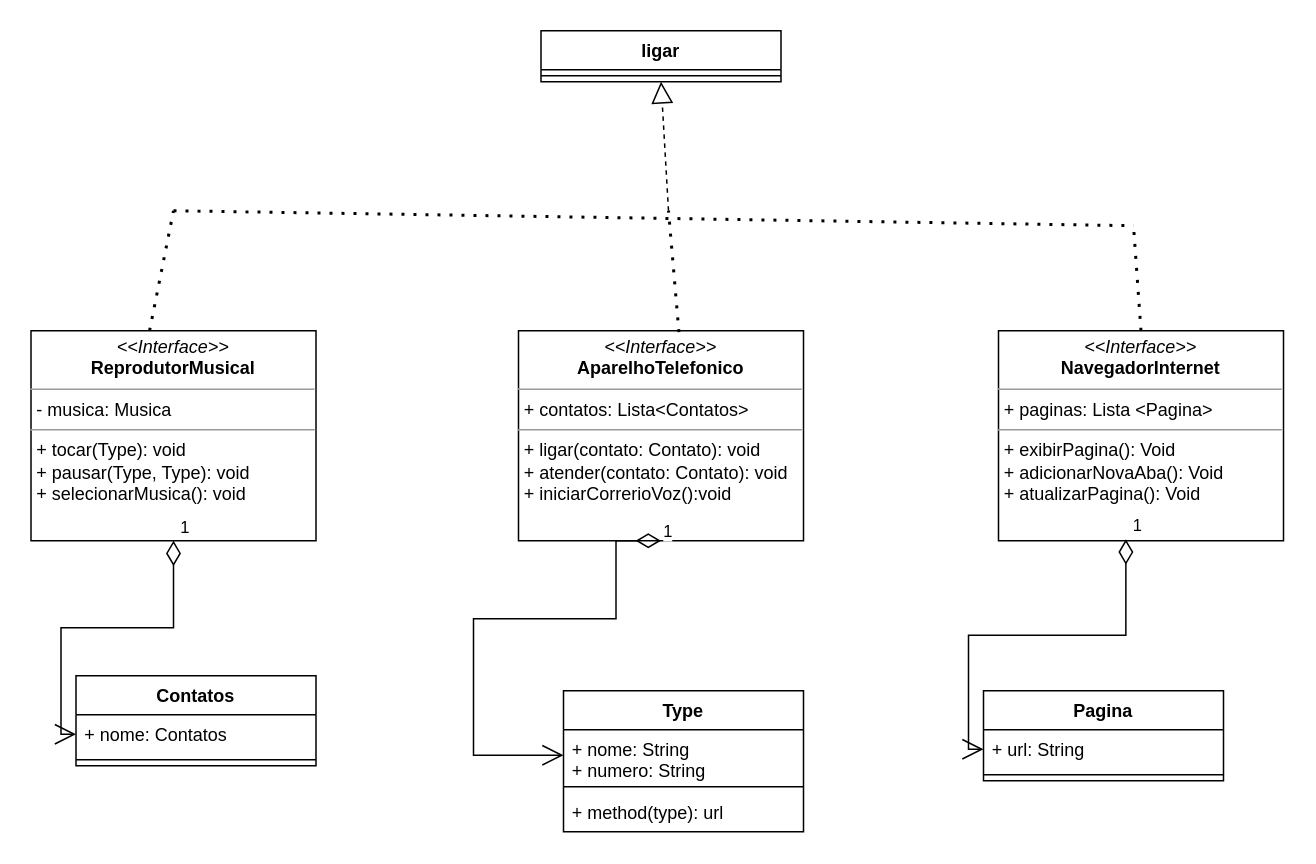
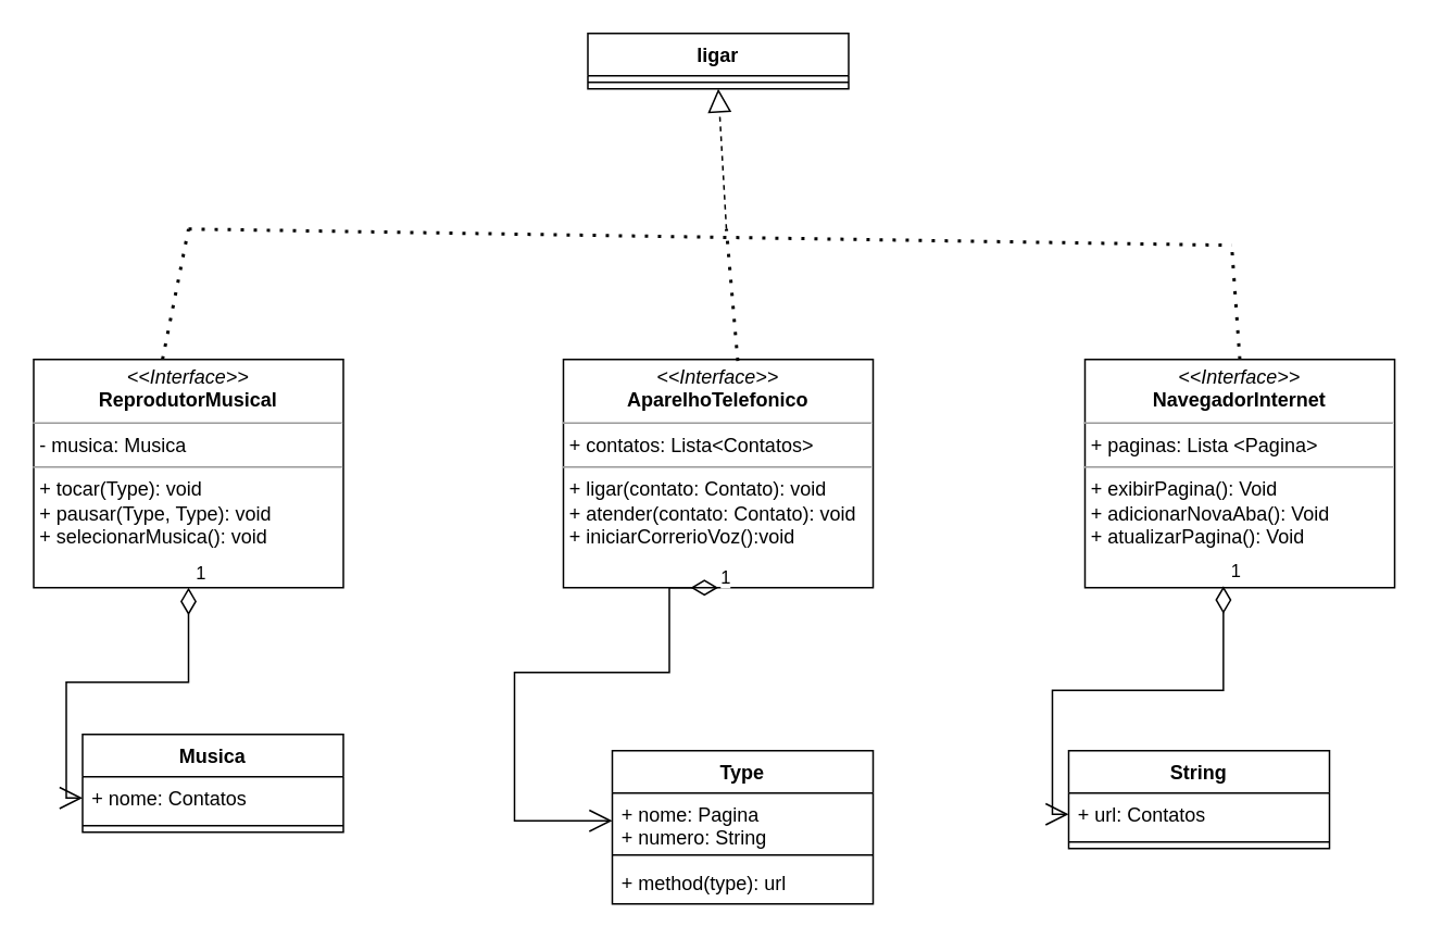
  <mxCell id="0" />
  <mxCell id="1" parent="0" />
  <mxCell id="2" value="&lt;p style=&quot;margin:0px;margin-top:4px;text-align:center;&quot;&gt;&lt;i&gt;&amp;lt;&amp;lt;Interface&amp;gt;&amp;gt;&lt;/i&gt;&lt;br&gt;&lt;b&gt;ReprodutorMusical&lt;/b&gt;&lt;/p&gt;&lt;hr size=&quot;1&quot;&gt;&lt;p style=&quot;margin:0px;margin-left:4px;&quot;&gt;- musica: Musica&lt;br&gt;&lt;/p&gt;&lt;hr size=&quot;1&quot;&gt;&lt;p style=&quot;margin:0px;margin-left:4px;&quot;&gt;+ tocar(Type): void&lt;br&gt;+ pausar(Type, Type): void&lt;/p&gt;&lt;p style=&quot;margin:0px;margin-left:4px;&quot;&gt;+ selecionarMusica(): void&lt;br&gt;&lt;/p&gt;" style="verticalAlign=top;align=left;overflow=fill;fontSize=12;fontFamily=Helvetica;html=1;whiteSpace=wrap;" vertex="1" parent="1"><mxGeometry x="20" y="220" width="190" height="140" as="geometry" /></mxCell>
- <mxCell id="3" value="Contatos" style="swimlane;fontStyle=1;align=center;verticalAlign=top;childLayout=stackLayout;horizontal=1;startSize=26;horizontalStack=0;resizeParent=1;resizeParentMax=0;resizeLast=0;collapsible=1;marginBottom=0;whiteSpace=wrap;html=1;" vertex="1" parent="1"><mxGeometry x="50" y="450" width="160" height="60" as="geometry" /></mxCell>
+ <mxCell id="3" value="Musica" style="swimlane;fontStyle=1;align=center;verticalAlign=top;childLayout=stackLayout;horizontal=1;startSize=26;horizontalStack=0;resizeParent=1;resizeParentMax=0;resizeLast=0;collapsible=1;marginBottom=0;whiteSpace=wrap;html=1;" vertex="1" parent="1"><mxGeometry x="50" y="450" width="160" height="60" as="geometry" /></mxCell>
  <mxCell id="4" value="+ nome: Contatos" style="text;strokeColor=none;fillColor=none;align=left;verticalAlign=top;spacingLeft=4;spacingRight=4;overflow=hidden;rotatable=0;points=[[0,0.5],[1,0.5]];portConstraint=eastwest;whiteSpace=wrap;html=1;" vertex="1" parent="3"><mxGeometry y="26" width="160" height="26" as="geometry" /></mxCell>
  <mxCell id="5" value="" style="line;strokeWidth=1;fillColor=none;align=left;verticalAlign=middle;spacingTop=-1;spacingLeft=3;spacingRight=3;rotatable=0;labelPosition=right;points=[];portConstraint=eastwest;strokeColor=inherit;" vertex="1" parent="3"><mxGeometry y="52" width="160" height="8" as="geometry" /></mxCell>
  <mxCell id="6" value="1" style="endArrow=open;html=1;endSize=12;startArrow=diamondThin;startSize=14;startFill=0;edgeStyle=orthogonalEdgeStyle;align=left;verticalAlign=bottom;rounded=0;entryX=0;entryY=0.5;entryDx=0;entryDy=0;" edge="1" parent="1" source="2" target="4"><mxGeometry x="-1" y="3" relative="1" as="geometry"><mxPoint x="-54.05" y="160.04" as="sourcePoint" /><mxPoint x="-11.96" y="311.998" as="targetPoint" /></mxGeometry></mxCell>
  <mxCell id="7" value="&lt;p style=&quot;margin:0px;margin-top:4px;text-align:center;&quot;&gt;&lt;i&gt;&amp;lt;&amp;lt;Interface&amp;gt;&amp;gt;&lt;/i&gt;&lt;br&gt;&lt;b&gt;AparelhoTelefonico&lt;/b&gt;&lt;br&gt;&lt;/p&gt;&lt;hr size=&quot;1&quot;&gt;&lt;p style=&quot;margin:0px;margin-left:4px;&quot;&gt;+ contatos: Lista&amp;lt;Contatos&amp;gt;&lt;br&gt;&lt;/p&gt;&lt;hr size=&quot;1&quot;&gt;&lt;p style=&quot;margin:0px;margin-left:4px;&quot;&gt;+ ligar(contato: Contato): void&lt;br&gt;+ atender(contato: Contato): void&lt;/p&gt;&lt;p style=&quot;margin:0px;margin-left:4px;&quot;&gt;+ iniciarCorrerioVoz():void&lt;br&gt;&lt;/p&gt;" style="verticalAlign=top;align=left;overflow=fill;fontSize=12;fontFamily=Helvetica;html=1;whiteSpace=wrap;" vertex="1" parent="1"><mxGeometry x="345" y="220" width="190" height="140" as="geometry" /></mxCell>
  <mxCell id="8" value="Type" style="swimlane;fontStyle=1;align=center;verticalAlign=top;childLayout=stackLayout;horizontal=1;startSize=26;horizontalStack=0;resizeParent=1;resizeParentMax=0;resizeLast=0;collapsible=1;marginBottom=0;whiteSpace=wrap;html=1;" vertex="1" parent="1"><mxGeometry x="375" y="460" width="160" height="94" as="geometry" /></mxCell>
- <mxCell id="9" value="+ nome: String&lt;br&gt;+ numero: String" style="text;strokeColor=none;fillColor=none;align=left;verticalAlign=top;spacingLeft=4;spacingRight=4;overflow=hidden;rotatable=0;points=[[0,0.5],[1,0.5]];portConstraint=eastwest;whiteSpace=wrap;html=1;" vertex="1" parent="8"><mxGeometry y="26" width="160" height="34" as="geometry" /></mxCell>
+ <mxCell id="9" value="+ nome: Pagina&lt;br&gt;+ numero: String" style="text;strokeColor=none;fillColor=none;align=left;verticalAlign=top;spacingLeft=4;spacingRight=4;overflow=hidden;rotatable=0;points=[[0,0.5],[1,0.5]];portConstraint=eastwest;whiteSpace=wrap;html=1;" vertex="1" parent="8"><mxGeometry y="26" width="160" height="34" as="geometry" /></mxCell>
  <mxCell id="10" value="" style="line;strokeWidth=1;fillColor=none;align=left;verticalAlign=middle;spacingTop=-1;spacingLeft=3;spacingRight=3;rotatable=0;labelPosition=right;points=[];portConstraint=eastwest;strokeColor=inherit;" vertex="1" parent="8"><mxGeometry y="60" width="160" height="8" as="geometry" /></mxCell>
  <mxCell id="11" value="+ method(type): url" style="text;strokeColor=none;fillColor=none;align=left;verticalAlign=top;spacingLeft=4;spacingRight=4;overflow=hidden;rotatable=0;points=[[0,0.5],[1,0.5]];portConstraint=eastwest;whiteSpace=wrap;html=1;" vertex="1" parent="8"><mxGeometry y="68" width="160" height="26" as="geometry" /></mxCell>
  <mxCell id="12" value="1" style="endArrow=open;html=1;endSize=12;startArrow=diamondThin;startSize=14;startFill=0;edgeStyle=orthogonalEdgeStyle;align=left;verticalAlign=bottom;rounded=0;exitX=0.5;exitY=1;exitDx=0;exitDy=0;entryX=0;entryY=0.5;entryDx=0;entryDy=0;" edge="1" parent="1" source="7" target="9"><mxGeometry x="-1" y="3" relative="1" as="geometry"><mxPoint x="245" y="340" as="sourcePoint" /><mxPoint x="195" y="600" as="targetPoint" /><Array as="points"><mxPoint x="410" y="412" /><mxPoint x="315" y="412" /><mxPoint x="315" y="503" /></Array></mxGeometry></mxCell>
  <mxCell id="13" value="&lt;p style=&quot;margin:0px;margin-top:4px;text-align:center;&quot;&gt;&lt;i&gt;&amp;lt;&amp;lt;Interface&amp;gt;&amp;gt;&lt;/i&gt;&lt;br&gt;&lt;b&gt;NavegadorInternet&lt;/b&gt;&lt;br&gt;&lt;/p&gt;&lt;hr size=&quot;1&quot;&gt;&lt;p style=&quot;margin:0px;margin-left:4px;&quot;&gt;+ paginas: Lista &amp;lt;Pagina&amp;gt;&lt;/p&gt;&lt;hr size=&quot;1&quot;&gt;&lt;p style=&quot;margin:0px;margin-left:4px;&quot;&gt;+ exibirPagina(): Void&lt;br&gt;+ adicionarNovaAba(): Void&lt;br&gt;&lt;/p&gt;&lt;p style=&quot;margin:0px;margin-left:4px;&quot;&gt;+ atualizarPagina(): Void&lt;br&gt;&lt;/p&gt;" style="verticalAlign=top;align=left;overflow=fill;fontSize=12;fontFamily=Helvetica;html=1;whiteSpace=wrap;" vertex="1" parent="1"><mxGeometry x="665" y="220" width="190" height="140" as="geometry" /></mxCell>
- <mxCell id="14" value="Pagina" style="swimlane;fontStyle=1;align=center;verticalAlign=top;childLayout=stackLayout;horizontal=1;startSize=26;horizontalStack=0;resizeParent=1;resizeParentMax=0;resizeLast=0;collapsible=1;marginBottom=0;whiteSpace=wrap;html=1;" vertex="1" parent="1"><mxGeometry x="655" y="460" width="160" height="60" as="geometry" /></mxCell>
- <mxCell id="15" value="+ url: String" style="text;strokeColor=none;fillColor=none;align=left;verticalAlign=top;spacingLeft=4;spacingRight=4;overflow=hidden;rotatable=0;points=[[0,0.5],[1,0.5]];portConstraint=eastwest;whiteSpace=wrap;html=1;" vertex="1" parent="14"><mxGeometry y="26" width="160" height="26" as="geometry" /></mxCell>
+ <mxCell id="14" value="String" style="swimlane;fontStyle=1;align=center;verticalAlign=top;childLayout=stackLayout;horizontal=1;startSize=26;horizontalStack=0;resizeParent=1;resizeParentMax=0;resizeLast=0;collapsible=1;marginBottom=0;whiteSpace=wrap;html=1;" vertex="1" parent="1"><mxGeometry x="655" y="460" width="160" height="60" as="geometry" /></mxCell>
+ <mxCell id="15" value="+ url: Contatos" style="text;strokeColor=none;fillColor=none;align=left;verticalAlign=top;spacingLeft=4;spacingRight=4;overflow=hidden;rotatable=0;points=[[0,0.5],[1,0.5]];portConstraint=eastwest;whiteSpace=wrap;html=1;" vertex="1" parent="14"><mxGeometry y="26" width="160" height="26" as="geometry" /></mxCell>
  <mxCell id="16" value="" style="line;strokeWidth=1;fillColor=none;align=left;verticalAlign=middle;spacingTop=-1;spacingLeft=3;spacingRight=3;rotatable=0;labelPosition=right;points=[];portConstraint=eastwest;strokeColor=inherit;" vertex="1" parent="14"><mxGeometry y="52" width="160" height="8" as="geometry" /></mxCell>
  <mxCell id="17" value="1" style="endArrow=open;html=1;endSize=12;startArrow=diamondThin;startSize=14;startFill=0;edgeStyle=orthogonalEdgeStyle;align=left;verticalAlign=bottom;rounded=0;entryX=0;entryY=0.5;entryDx=0;entryDy=0;exitX=0.447;exitY=0.993;exitDx=0;exitDy=0;exitPerimeter=0;" edge="1" parent="1" source="13" target="15"><mxGeometry x="-1" y="3" relative="1" as="geometry"><mxPoint x="755" y="400" as="sourcePoint" /><mxPoint x="775" y="350" as="targetPoint" /></mxGeometry></mxCell>
  <mxCell id="18" value="ligar" style="swimlane;fontStyle=1;align=center;verticalAlign=top;childLayout=stackLayout;horizontal=1;startSize=26;horizontalStack=0;resizeParent=1;resizeParentMax=0;resizeLast=0;collapsible=1;marginBottom=0;whiteSpace=wrap;html=1;" vertex="1" parent="1"><mxGeometry x="360" y="20" width="160" height="34" as="geometry" /></mxCell>
  <mxCell id="19" value="" style="line;strokeWidth=1;fillColor=none;align=left;verticalAlign=middle;spacingTop=-1;spacingLeft=3;spacingRight=3;rotatable=0;labelPosition=right;points=[];portConstraint=eastwest;strokeColor=inherit;" vertex="1" parent="18"><mxGeometry y="26" width="160" height="8" as="geometry" /></mxCell>
  <mxCell id="20" value="" style="endArrow=block;dashed=1;endFill=0;endSize=12;html=1;rounded=0;entryX=0.5;entryY=1;entryDx=0;entryDy=0;" edge="1" parent="1" target="18"><mxGeometry width="160" relative="1" as="geometry"><mxPoint x="445" y="140" as="sourcePoint" /><mxPoint x="425" y="110" as="targetPoint" /></mxGeometry></mxCell>
  <mxCell id="21" value="" style="endArrow=none;dashed=1;html=1;dashPattern=1 3;strokeWidth=2;rounded=0;exitX=0.416;exitY=0;exitDx=0;exitDy=0;exitPerimeter=0;" edge="1" parent="1" source="2"><mxGeometry width="50" height="50" relative="1" as="geometry"><mxPoint x="95" y="190" as="sourcePoint" /><mxPoint x="115" y="140" as="targetPoint" /></mxGeometry></mxCell>
  <mxCell id="22" value="" style="endArrow=none;dashed=1;html=1;dashPattern=1 3;strokeWidth=2;rounded=0;exitX=0.563;exitY=0.007;exitDx=0;exitDy=0;exitPerimeter=0;" edge="1" parent="1" source="7"><mxGeometry width="50" height="50" relative="1" as="geometry"><mxPoint x="432" y="220" as="sourcePoint" /><mxPoint x="445" y="140" as="targetPoint" /></mxGeometry></mxCell>
  <mxCell id="23" value="" style="endArrow=none;dashed=1;html=1;dashPattern=1 3;strokeWidth=2;rounded=0;exitX=0.5;exitY=0;exitDx=0;exitDy=0;" edge="1" parent="1" source="13"><mxGeometry width="50" height="50" relative="1" as="geometry"><mxPoint x="755" y="210" as="sourcePoint" /><mxPoint x="755" y="150" as="targetPoint" /></mxGeometry></mxCell>
  <mxCell id="24" value="" style="endArrow=none;dashed=1;html=1;dashPattern=1 3;strokeWidth=2;rounded=0;" edge="1" parent="1"><mxGeometry width="50" height="50" relative="1" as="geometry"><mxPoint x="115" y="140" as="sourcePoint" /><mxPoint x="755" y="150" as="targetPoint" /></mxGeometry></mxCell>
